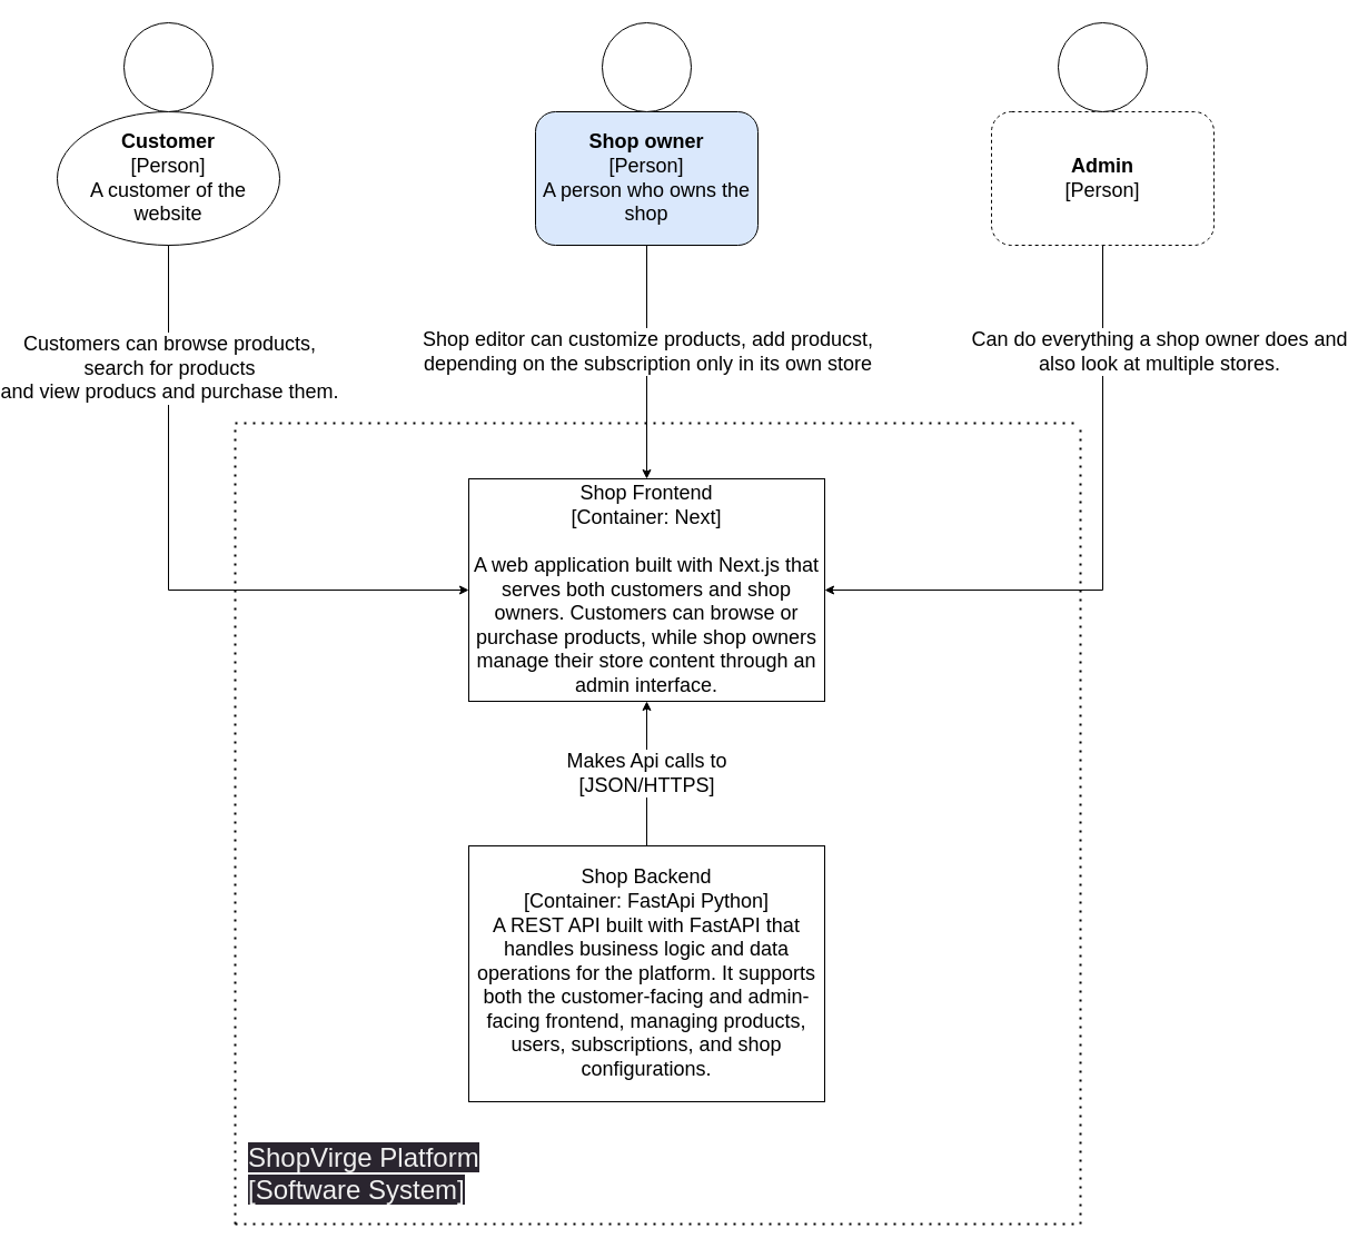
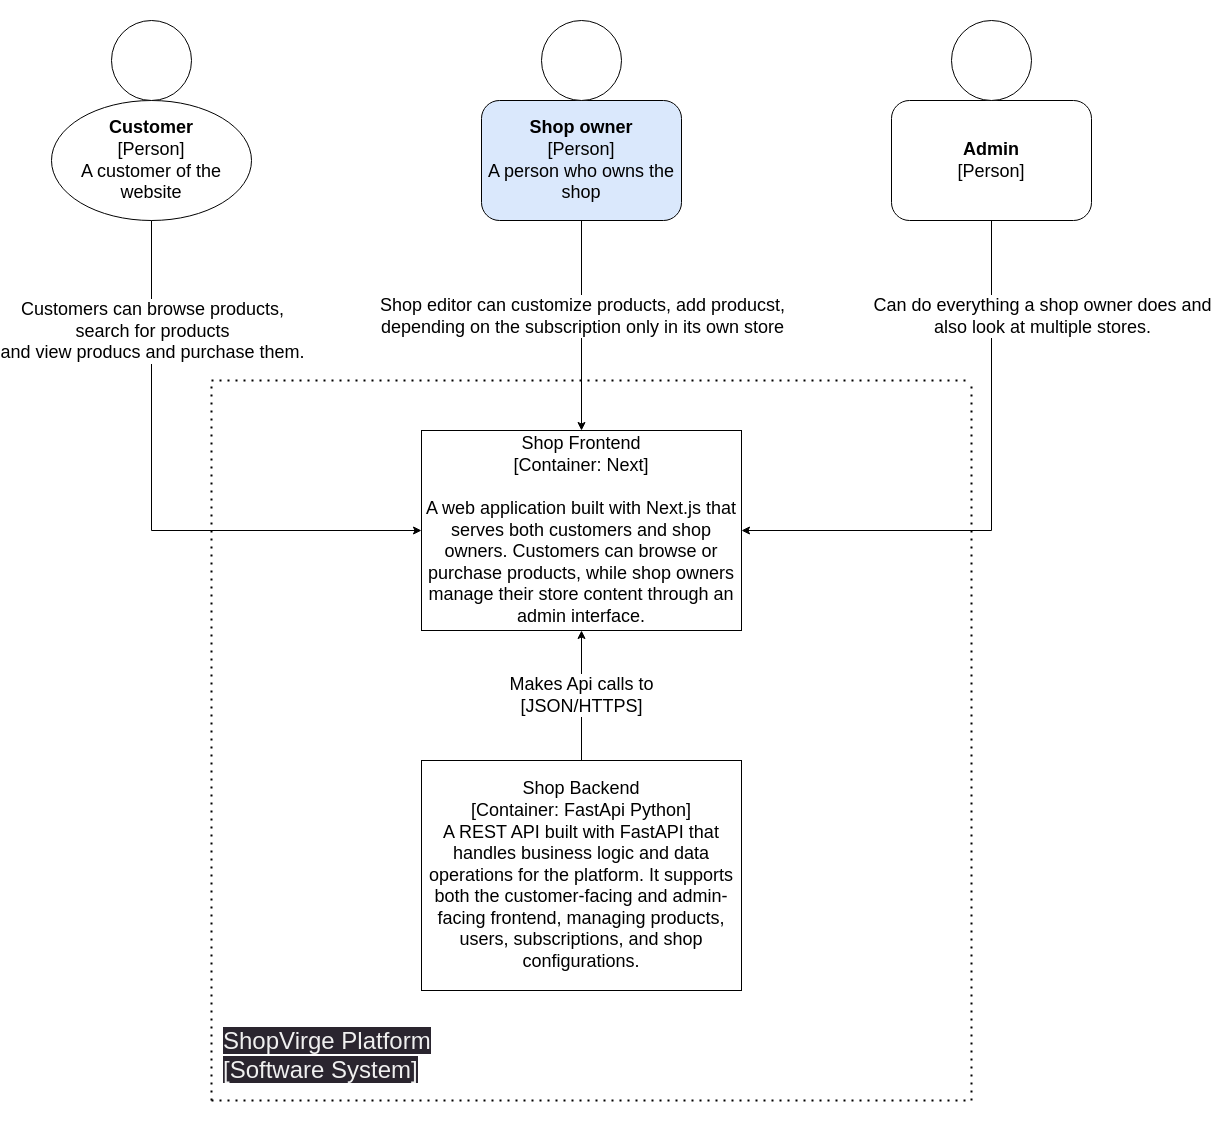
  <mxCell id="0" />
  <mxCell id="1" parent="0" />
  <mxCell id="2" value="&lt;font style=&quot;&quot;&gt;&lt;font style=&quot;font-size: 18px;&quot;&gt;Shop Frontend&lt;br&gt;[Container: Next]&lt;br&gt;&lt;br&gt;A web application built with Next.js that serves both customers and shop owners. Customers can browse or purchase products, while shop owners manage their store content through an admin interface.&lt;/font&gt;&lt;br&gt;&lt;/font&gt;" style="rounded=0;whiteSpace=wrap;html=1;" parent="1" vertex="1"><mxGeometry x="390" y="430" width="320" height="200" as="geometry" /></mxCell>
  <mxCell id="3" value="" style="group" parent="1" vertex="1" connectable="0"><mxGeometry x="20" y="20" width="200" height="200" as="geometry" /></mxCell>
  <mxCell id="4" value="&lt;font style=&quot;font-size: 18px;&quot;&gt;&lt;b&gt;Customer&lt;/b&gt;&lt;br&gt;[Person]&lt;br&gt;A customer of the website&lt;/font&gt;" style="ellipse;whiteSpace=wrap;html=1;" parent="3" vertex="1"><mxGeometry y="80" width="200" height="120" as="geometry" /></mxCell>
  <mxCell id="5" value="" style="ellipse;whiteSpace=wrap;html=1;aspect=fixed;" parent="3" vertex="1"><mxGeometry x="60" width="80" height="80" as="geometry" /></mxCell>
  <mxCell id="6" value="" style="group" parent="1" vertex="1" connectable="0"><mxGeometry x="450" y="20" width="200" height="200" as="geometry" /></mxCell>
  <mxCell id="7" value="&lt;font style=&quot;font-size: 18px;&quot;&gt;&lt;b&gt;Shop owner&lt;/b&gt;&lt;br&gt;[Person]&lt;br&gt;A person who owns the shop&lt;/font&gt;" style="rounded=1;whiteSpace=wrap;html=1;fillColor=#dae8fc;" parent="6" vertex="1"><mxGeometry y="80" width="200" height="120" as="geometry" /></mxCell>
  <mxCell id="8" value="" style="ellipse;whiteSpace=wrap;html=1;aspect=fixed;" parent="6" vertex="1"><mxGeometry x="60" width="80" height="80" as="geometry" /></mxCell>
  <mxCell id="9" value="&lt;font style=&quot;font-size: 18px;&quot;&gt;Makes Api calls to&lt;br&gt;[JSON/HTTPS]&lt;/font&gt;" style="edgeStyle=orthogonalEdgeStyle;rounded=0;orthogonalLoop=1;jettySize=auto;html=1;entryX=0.5;entryY=1;entryDx=0;entryDy=0;" edge="1" parent="1" source="10" target="2"><mxGeometry relative="1" as="geometry" /></mxCell>
  <mxCell id="10" value="&lt;font style=&quot;&quot;&gt;&lt;font style=&quot;font-size: 18px;&quot;&gt;Shop Backend&lt;br&gt;[Container: FastApi Python]&lt;br&gt;A REST API built with FastAPI that handles business logic and data operations for the platform. It supports both the customer-facing and admin-facing frontend, managing products, users, subscriptions, and shop configurations.&lt;/font&gt;&lt;br&gt;&lt;/font&gt;" style="rounded=0;whiteSpace=wrap;html=1;" parent="1" vertex="1"><mxGeometry x="390" y="760" width="320" height="230" as="geometry" /></mxCell>
  <mxCell id="11" value="" style="group" parent="1" vertex="1" connectable="0"><mxGeometry x="860" y="20" width="200" height="200" as="geometry" /></mxCell>
- <mxCell id="12" value="&lt;font style=&quot;font-size: 18px;&quot;&gt;&lt;b&gt;Admin&lt;br&gt;&lt;/b&gt;[Person]&lt;/font&gt;" style="rounded=1;whiteSpace=wrap;html=1;dashed=1;" parent="11" vertex="1"><mxGeometry y="80" width="200" height="120" as="geometry" /></mxCell>
+ <mxCell id="12" value="&lt;font style=&quot;font-size: 18px;&quot;&gt;&lt;b&gt;Admin&lt;br&gt;&lt;/b&gt;[Person]&lt;/font&gt;" style="rounded=1;whiteSpace=wrap;html=1;" parent="11" vertex="1"><mxGeometry y="80" width="200" height="120" as="geometry" /></mxCell>
  <mxCell id="13" value="" style="ellipse;whiteSpace=wrap;html=1;aspect=fixed;" parent="11" vertex="1"><mxGeometry x="60" width="80" height="80" as="geometry" /></mxCell>
  <mxCell id="14" style="edgeStyle=orthogonalEdgeStyle;rounded=0;orthogonalLoop=1;jettySize=auto;html=1;entryX=0;entryY=0.5;entryDx=0;entryDy=0;" edge="1" parent="1" source="4" target="2"><mxGeometry relative="1" as="geometry"><Array as="points"><mxPoint x="120" y="530" /></Array></mxGeometry></mxCell>
  <mxCell id="15" style="edgeStyle=orthogonalEdgeStyle;rounded=0;orthogonalLoop=1;jettySize=auto;html=1;exitX=0.5;exitY=1;exitDx=0;exitDy=0;entryX=1;entryY=0.5;entryDx=0;entryDy=0;" edge="1" parent="1" source="12" target="2"><mxGeometry relative="1" as="geometry" /></mxCell>
  <mxCell id="16" style="edgeStyle=orthogonalEdgeStyle;rounded=0;orthogonalLoop=1;jettySize=auto;html=1;exitX=0.5;exitY=1;exitDx=0;exitDy=0;entryX=0.5;entryY=0;entryDx=0;entryDy=0;" edge="1" parent="1" source="7" target="2"><mxGeometry relative="1" as="geometry" /></mxCell>
  <mxCell id="17" value="&lt;font style=&quot;font-size: 18px;&quot;&gt;Shop editor can customize products, add producst, &lt;br&gt;depending on the subscription only in its own store&lt;/font&gt;" style="edgeLabel;html=1;align=center;verticalAlign=middle;resizable=0;points=[];" vertex="1" connectable="0" parent="1"><mxGeometry x="550" y="315" as="geometry" /></mxCell>
  <mxCell id="18" value="&lt;font style=&quot;font-size: 18px;&quot;&gt;Can do everything a shop owner does and &lt;br&gt;also look at multiple stores.&lt;/font&gt;" style="edgeLabel;html=1;align=center;verticalAlign=middle;resizable=0;points=[];" vertex="1" connectable="0" parent="1"><mxGeometry x="1010" y="315" as="geometry" /></mxCell>
  <mxCell id="19" value="&lt;font style=&quot;font-size: 18px;&quot;&gt;Customers can browse products,&lt;br&gt;search for products&lt;br&gt;and view producs and purchase them.&lt;/font&gt;" style="edgeLabel;html=1;align=center;verticalAlign=middle;resizable=0;points=[];" vertex="1" connectable="0" parent="1"><mxGeometry x="120" y="330" as="geometry" /></mxCell>
  <mxCell id="20" value="" style="endArrow=none;dashed=1;html=1;dashPattern=1 3;strokeWidth=2;rounded=0;" edge="1" parent="1"><mxGeometry width="50" height="50" relative="1" as="geometry"><mxPoint x="940" y="1100" as="sourcePoint" /><mxPoint x="940" y="380" as="targetPoint" /></mxGeometry></mxCell>
  <mxCell id="21" value="" style="endArrow=none;dashed=1;html=1;dashPattern=1 3;strokeWidth=2;rounded=0;" edge="1" parent="1"><mxGeometry width="50" height="50" relative="1" as="geometry"><mxPoint x="180" y="380" as="sourcePoint" /><mxPoint x="940" y="380" as="targetPoint" /></mxGeometry></mxCell>
  <mxCell id="22" value="" style="endArrow=none;dashed=1;html=1;dashPattern=1 3;strokeWidth=2;rounded=0;" edge="1" parent="1"><mxGeometry width="50" height="50" relative="1" as="geometry"><mxPoint x="180" y="1100" as="sourcePoint" /><mxPoint x="180" y="380" as="targetPoint" /></mxGeometry></mxCell>
  <mxCell id="23" value="" style="endArrow=none;dashed=1;html=1;dashPattern=1 3;strokeWidth=2;rounded=0;" edge="1" parent="1"><mxGeometry width="50" height="50" relative="1" as="geometry"><mxPoint x="180" y="1100" as="sourcePoint" /><mxPoint x="940" y="1100" as="targetPoint" /></mxGeometry></mxCell>
  <mxCell id="24" value="&lt;font style=&quot;font-size: 24px;&quot;&gt;&lt;span style=&quot;color: rgb(240, 240, 240); font-family: Helvetica; font-style: normal; font-variant-ligatures: normal; font-variant-caps: normal; font-weight: 400; letter-spacing: normal; orphans: 2; text-align: center; text-indent: 0px; text-transform: none; widows: 2; word-spacing: 0px; -webkit-text-stroke-width: 0px; background-color: rgb(42, 37, 47); text-decoration-thickness: initial; text-decoration-style: initial; text-decoration-color: initial; float: none; display: inline !important;&quot;&gt;ShopVirge Platform&lt;/span&gt;&lt;br style=&quot;border-color: rgb(0, 0, 0); color: rgb(240, 240, 240); font-family: Helvetica; font-style: normal; font-variant-ligatures: normal; font-variant-caps: normal; font-weight: 400; letter-spacing: normal; orphans: 2; text-align: center; text-indent: 0px; text-transform: none; widows: 2; word-spacing: 0px; -webkit-text-stroke-width: 0px; background-color: rgb(42, 37, 47); text-decoration-thickness: initial; text-decoration-style: initial; text-decoration-color: initial;&quot;&gt;&lt;span style=&quot;color: rgb(240, 240, 240); font-family: Helvetica; font-style: normal; font-variant-ligatures: normal; font-variant-caps: normal; font-weight: 400; letter-spacing: normal; orphans: 2; text-align: center; text-indent: 0px; text-transform: none; widows: 2; word-spacing: 0px; -webkit-text-stroke-width: 0px; background-color: rgb(42, 37, 47); text-decoration-thickness: initial; text-decoration-style: initial; text-decoration-color: initial; float: none; display: inline !important;&quot;&gt;[Software System]&lt;/span&gt;&lt;/font&gt;" style="text;whiteSpace=wrap;html=1;" vertex="1" parent="1"><mxGeometry x="190" y="1020" width="330" height="70" as="geometry" /></mxCell>
